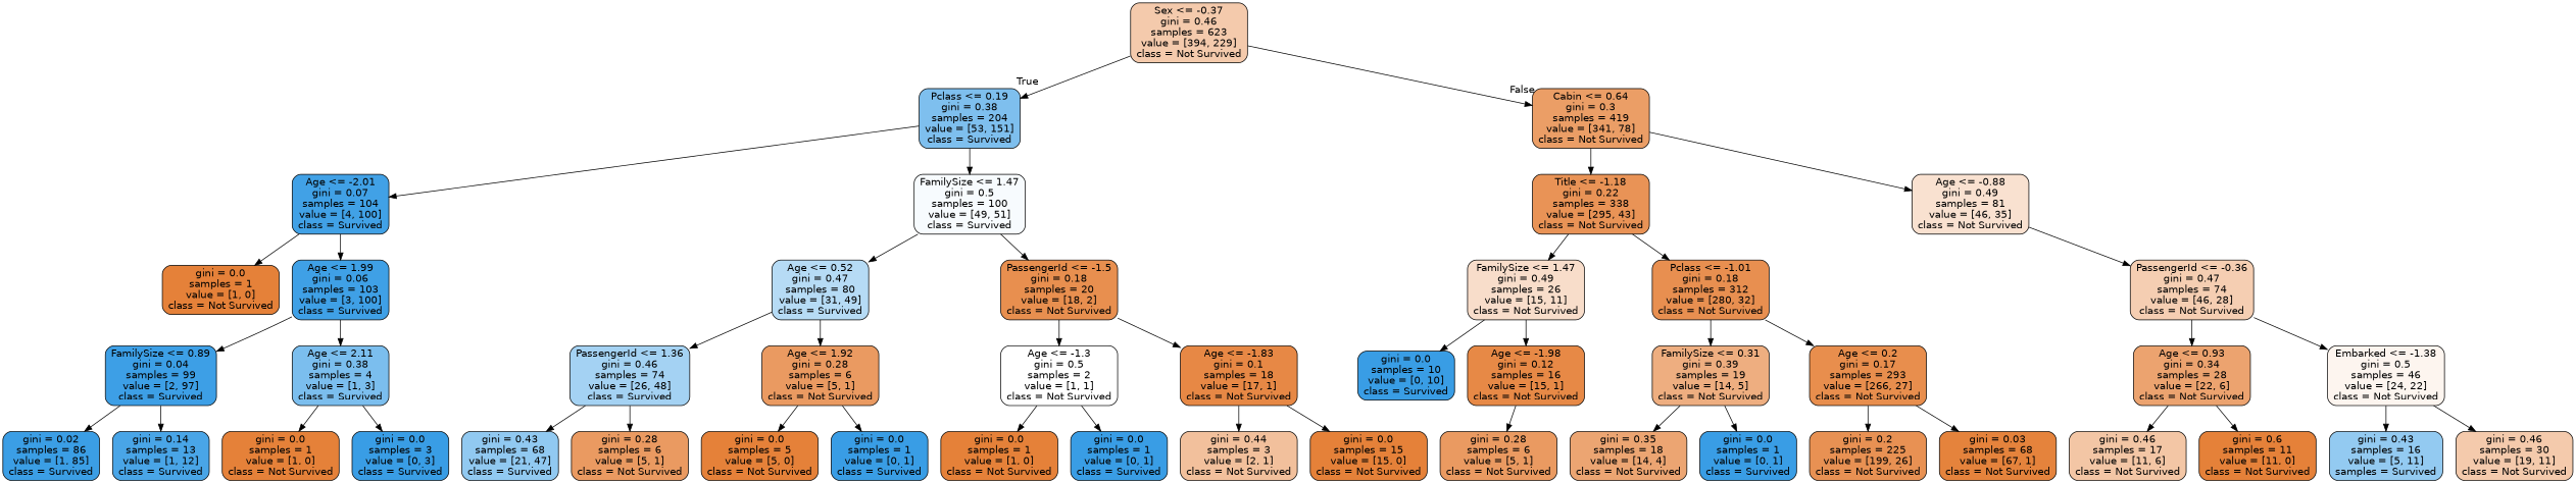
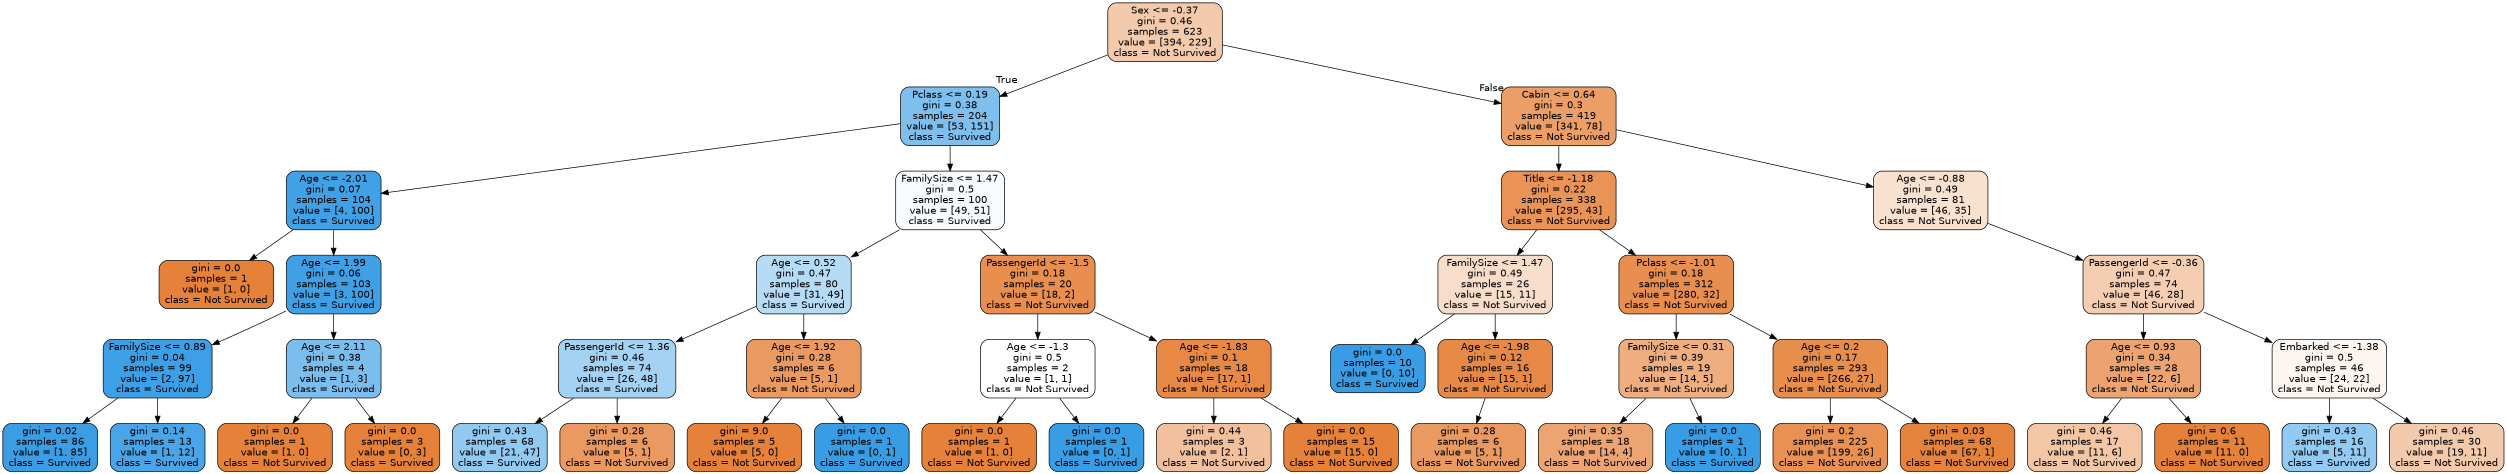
  digraph {
    node [color=black fillcolor="#e58139" fontname=helvetica shape=box style="filled, rounded"]
    edge [fontname=helvetica]
    n1 [fillcolor="#f4caac" label="Sex <= -0.37\ngini = 0.46\nsamples = 623\nvalue = [394, 229]\nclass = Not Survived"]
    n2 [fillcolor="#7ebfee" label="Pclass <= 0.19\ngini = 0.38\nsamples = 204\nvalue = [53, 151]\nclass = Survived"]
    n3 [fillcolor="#eb9e66" label="Cabin <= 0.64\ngini = 0.3\nsamples = 419\nvalue = [341, 78]\nclass = Not Survived"]
    n4 [fillcolor="#41a1e6" label="Age <= -2.01\ngini = 0.07\nsamples = 104\nvalue = [4, 100]\nclass = Survived"]
    n5 [fillcolor="#f7fbfe" label="FamilySize <= 1.47\ngini = 0.5\nsamples = 100\nvalue = [49, 51]\nclass = Survived"]
    n6 [fillcolor="#e99356" label="Title <= -1.18\ngini = 0.22\nsamples = 338\nvalue = [295, 43]\nclass = Not Survived"]
    n7 [fillcolor="#f9e1d0" label="Age <= -0.88\ngini = 0.49\nsamples = 81\nvalue = [46, 35]\nclass = Not Survived"]
    n8 [label="gini = 0.0\nsamples = 1\nvalue = [1, 0]\nclass = Not Survived"]
    n9 [fillcolor="#3fa0e6" label="Age <= 1.99\ngini = 0.06\nsamples = 103\nvalue = [3, 100]\nclass = Survived"]
    n10 [fillcolor="#b6dbf5" label="Age <= 0.52\ngini = 0.47\nsamples = 80\nvalue = [31, 49]\nclass = Survived"]
    n11 [fillcolor="#e88f4f" label="PassengerId <= -1.5\ngini = 0.18\nsamples = 20\nvalue = [18, 2]\nclass = Not Survived"]
    n12 [fillcolor="#3d9fe6" label="FamilySize <= 0.89\ngini = 0.04\nsamples = 99\nvalue = [2, 97]\nclass = Survived"]
    n13 [fillcolor="#7bbeee" label="Age <= 2.11\ngini = 0.38\nsamples = 4\nvalue = [1, 3]\nclass = Survived"]
    n14 [fillcolor="#3b9ee5" label="gini = 0.02\nsamples = 86\nvalue = [1, 85]\nclass = Survived"]
    n15 [fillcolor="#49a5e7" label="gini = 0.14\nsamples = 13\nvalue = [1, 12]\nclass = Survived"]
    n16 [label="gini = 0.0\nsamples = 1\nvalue = [1, 0]\nclass = Not Survived"]
-   n17 [fillcolor="#399de5" label="gini = 0.0\nsamples = 3\nvalue = [0, 3]\nclass = Survived"]
+   n17 [label="gini = 0.0\nsamples = 3\nvalue = [0, 3]\nclass = Survived"]
    n18 [fillcolor="#a4d2f3" label="PassengerId <= 1.36\ngini = 0.46\nsamples = 74\nvalue = [26, 48]\nclass = Survived"]
    n19 [fillcolor="#ea9a61" label="Age <= 1.92\ngini = 0.28\nsamples = 6\nvalue = [5, 1]\nclass = Not Survived"]
    n20 [fillcolor="#ffffff" label="Age <= -1.3\ngini = 0.5\nsamples = 2\nvalue = [1, 1]\nclass = Not Survived"]
    n21 [fillcolor="#e78845" label="Age <= -1.83\ngini = 0.1\nsamples = 18\nvalue = [17, 1]\nclass = Not Survived"]
    n22 [fillcolor="#91c9f1" label="gini = 0.43\nsamples = 68\nvalue = [21, 47]\nclass = Survived"]
    n23 [fillcolor="#ea9a61" label="gini = 0.28\nsamples = 6\nvalue = [5, 1]\nclass = Not Survived"]
-   n24 [label="gini = 0.0\nsamples = 5\nvalue = [5, 0]\nclass = Not Survived"]
+   n24 [label="gini = 9.0\nsamples = 5\nvalue = [5, 0]\nclass = Not Survived"]
    n25 [fillcolor="#399de5" label="gini = 0.0\nsamples = 1\nvalue = [0, 1]\nclass = Survived"]
    n26 [label="gini = 0.0\nsamples = 1\nvalue = [1, 0]\nclass = Not Survived"]
    n27 [fillcolor="#399de5" label="gini = 0.0\nsamples = 1\nvalue = [0, 1]\nclass = Survived"]
    n28 [fillcolor="#f2c09c" label="gini = 0.44\nsamples = 3\nvalue = [2, 1]\nclass = Not Survived"]
    n29 [label="gini = 0.0\nsamples = 15\nvalue = [15, 0]\nclass = Not Survived"]
    n30 [fillcolor="#f8ddca" label="FamilySize <= 1.47\ngini = 0.49\nsamples = 26\nvalue = [15, 11]\nclass = Not Survived"]
    n31 [fillcolor="#e88f50" label="Pclass <= -1.01\ngini = 0.18\nsamples = 312\nvalue = [280, 32]\nclass = Not Survived"]
    n32 [fillcolor="#f5ceb2" label="PassengerId <= -0.36\ngini = 0.47\nsamples = 74\nvalue = [46, 28]\nclass = Not Survived"]
    n33 [fillcolor="#399de5" label="gini = 0.0\nsamples = 10\nvalue = [0, 10]\nclass = Survived"]
    n34 [fillcolor="#e78946" label="Age <= -1.98\ngini = 0.12\nsamples = 16\nvalue = [15, 1]\nclass = Not Survived"]
    n35 [fillcolor="#eeae80" label="FamilySize <= 0.31\ngini = 0.39\nsamples = 19\nvalue = [14, 5]\nclass = Not Survived"]
    n36 [fillcolor="#e88e4d" label="Age <= 0.2\ngini = 0.17\nsamples = 293\nvalue = [266, 27]\nclass = Not Survived"]
    n37 [fillcolor="#ea9a61" label="gini = 0.28\nsamples = 6\nvalue = [5, 1]\nclass = Not Survived"]
    n38 [fillcolor="#eca572" label="gini = 0.35\nsamples = 18\nvalue = [14, 4]\nclass = Not Survived"]
    n39 [fillcolor="#399de5" label="gini = 0.0\nsamples = 1\nvalue = [0, 1]\nclass = Survived"]
    n40 [fillcolor="#e89153" label="gini = 0.2\nsamples = 225\nvalue = [199, 26]\nclass = Not Survived"]
    n41 [fillcolor="#e5833c" label="gini = 0.03\nsamples = 68\nvalue = [67, 1]\nclass = Not Survived"]
    n42 [fillcolor="#eca36f" label="Age <= 0.93\ngini = 0.34\nsamples = 28\nvalue = [22, 6]\nclass = Not Survived"]
    n43 [fillcolor="#fdf5ef" label="Embarked <= -1.38\ngini = 0.5\nsamples = 46\nvalue = [24, 22]\nclass = Not Survived"]
    n44 [fillcolor="#f3c6a5" label="gini = 0.46\nsamples = 17\nvalue = [11, 6]\nclass = Not Survived"]
    n45 [label="gini = 0.6\nsamples = 11\nvalue = [11, 0]\nclass = Not Survived"]
-   n46 [fillcolor="#93caf1" label="gini = 0.43\nsamples = 16\nvalue = [5, 11]\nsamples = Survived"]
+   n46 [fillcolor="#93caf1" label="gini = 0.43\nsamples = 16\nvalue = [5, 11]\nclass = Survived"]
    n47 [fillcolor="#f4caac" label="gini = 0.46\nsamples = 30\nvalue = [19, 11]\nclass = Not Survived"]
    n1 -> n2 [headlabel=True labelangle=45 labeldistance=2.5]
    n1 -> n3 [headlabel=False labelangle=-45 labeldistance=2.5]
    n2 -> n4
    n2 -> n5
    n3 -> n6
    n3 -> n7
    n4 -> n8
    n4 -> n9
    n5 -> n10
    n5 -> n11
    n6 -> n30
    n6 -> n31
    n7 -> n32
    n9 -> n12
    n9 -> n13
    n10 -> n18
    n10 -> n19
    n11 -> n20
    n11 -> n21
    n12 -> n14
    n12 -> n15
    n13 -> n16
    n13 -> n17
    n18 -> n22
    n18 -> n23
    n19 -> n24
    n19 -> n25
    n20 -> n26
    n20 -> n27
    n21 -> n28
    n21 -> n29
    n30 -> n33
    n30 -> n34
    n31 -> n35
    n31 -> n36
    n32 -> n42
    n32 -> n43
    n34 -> n37
    n35 -> n38
    n35 -> n39
    n36 -> n40
    n36 -> n41
    n42 -> n44
    n42 -> n45
    n43 -> n46
    n43 -> n47
  }
